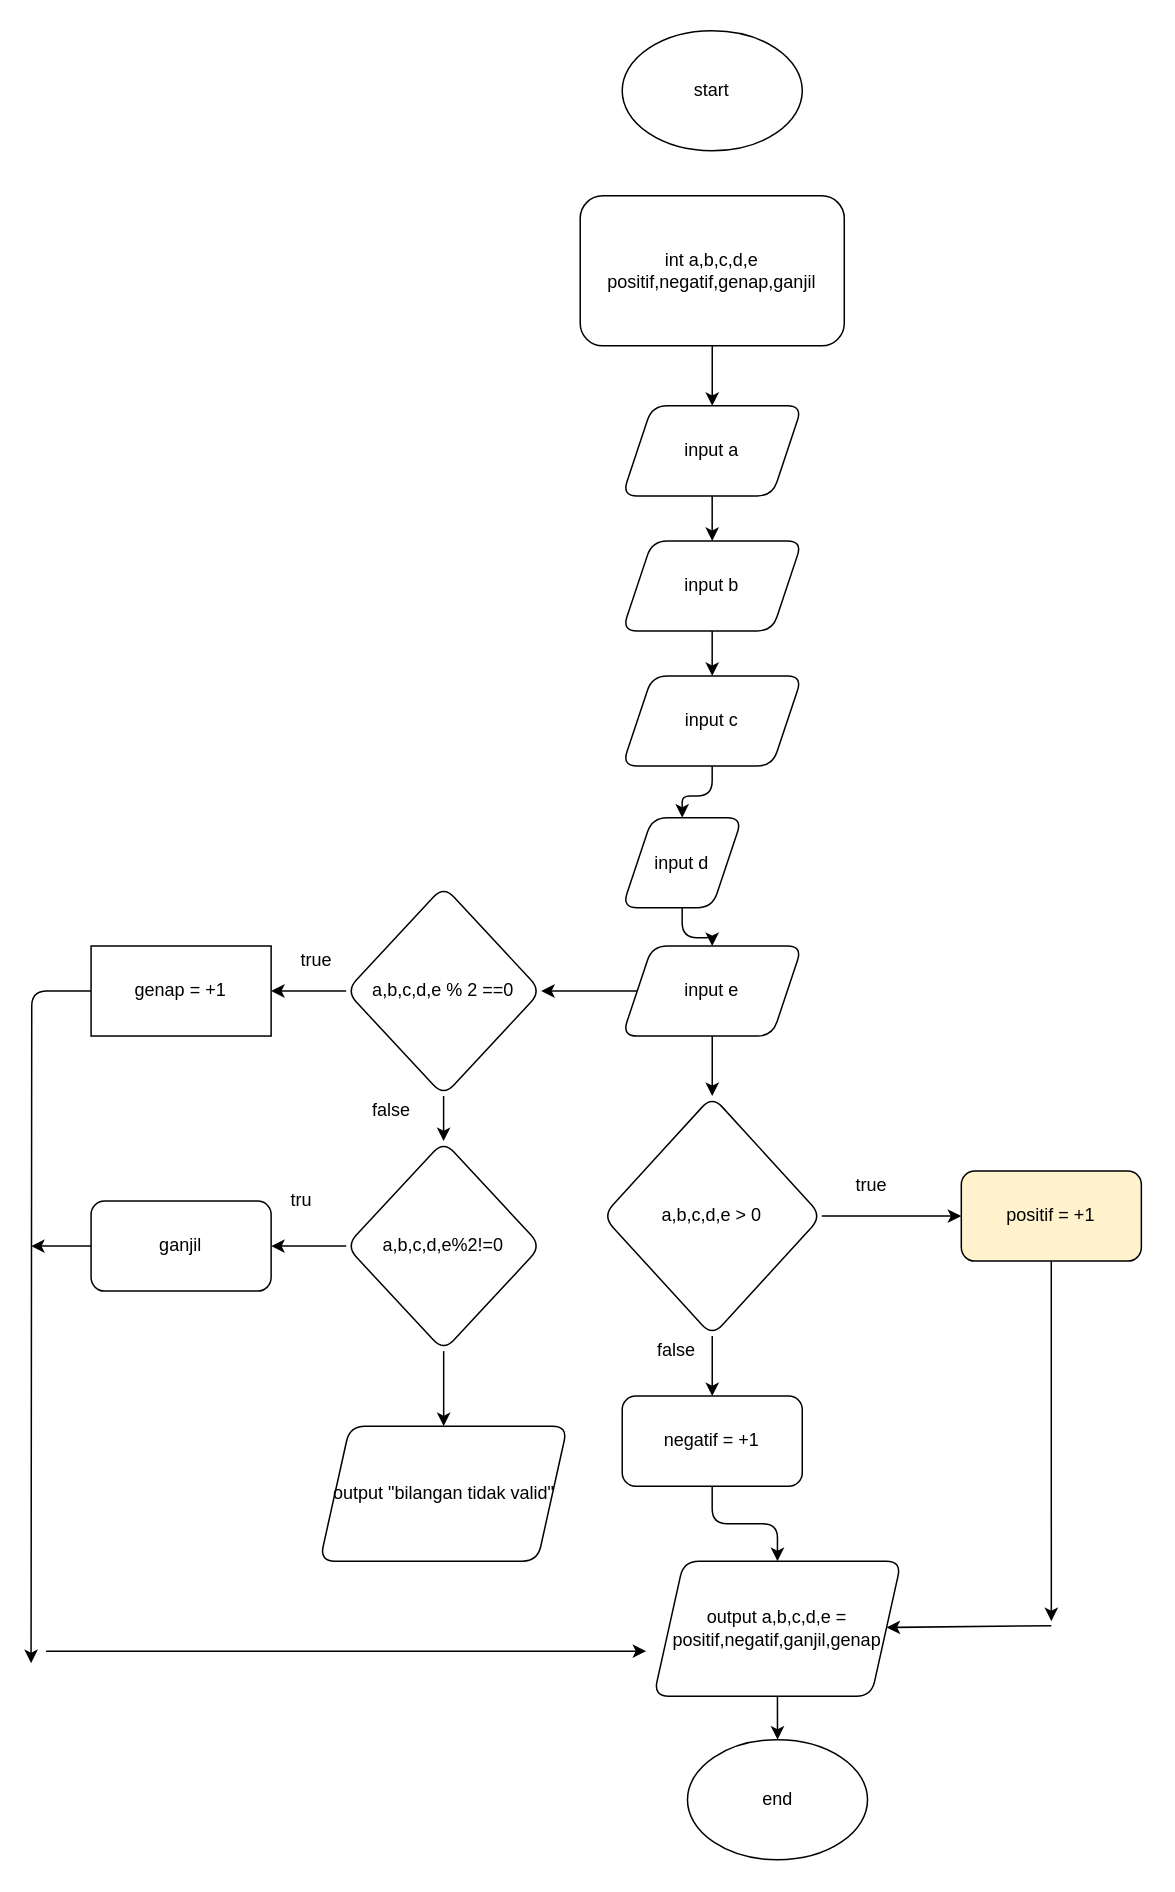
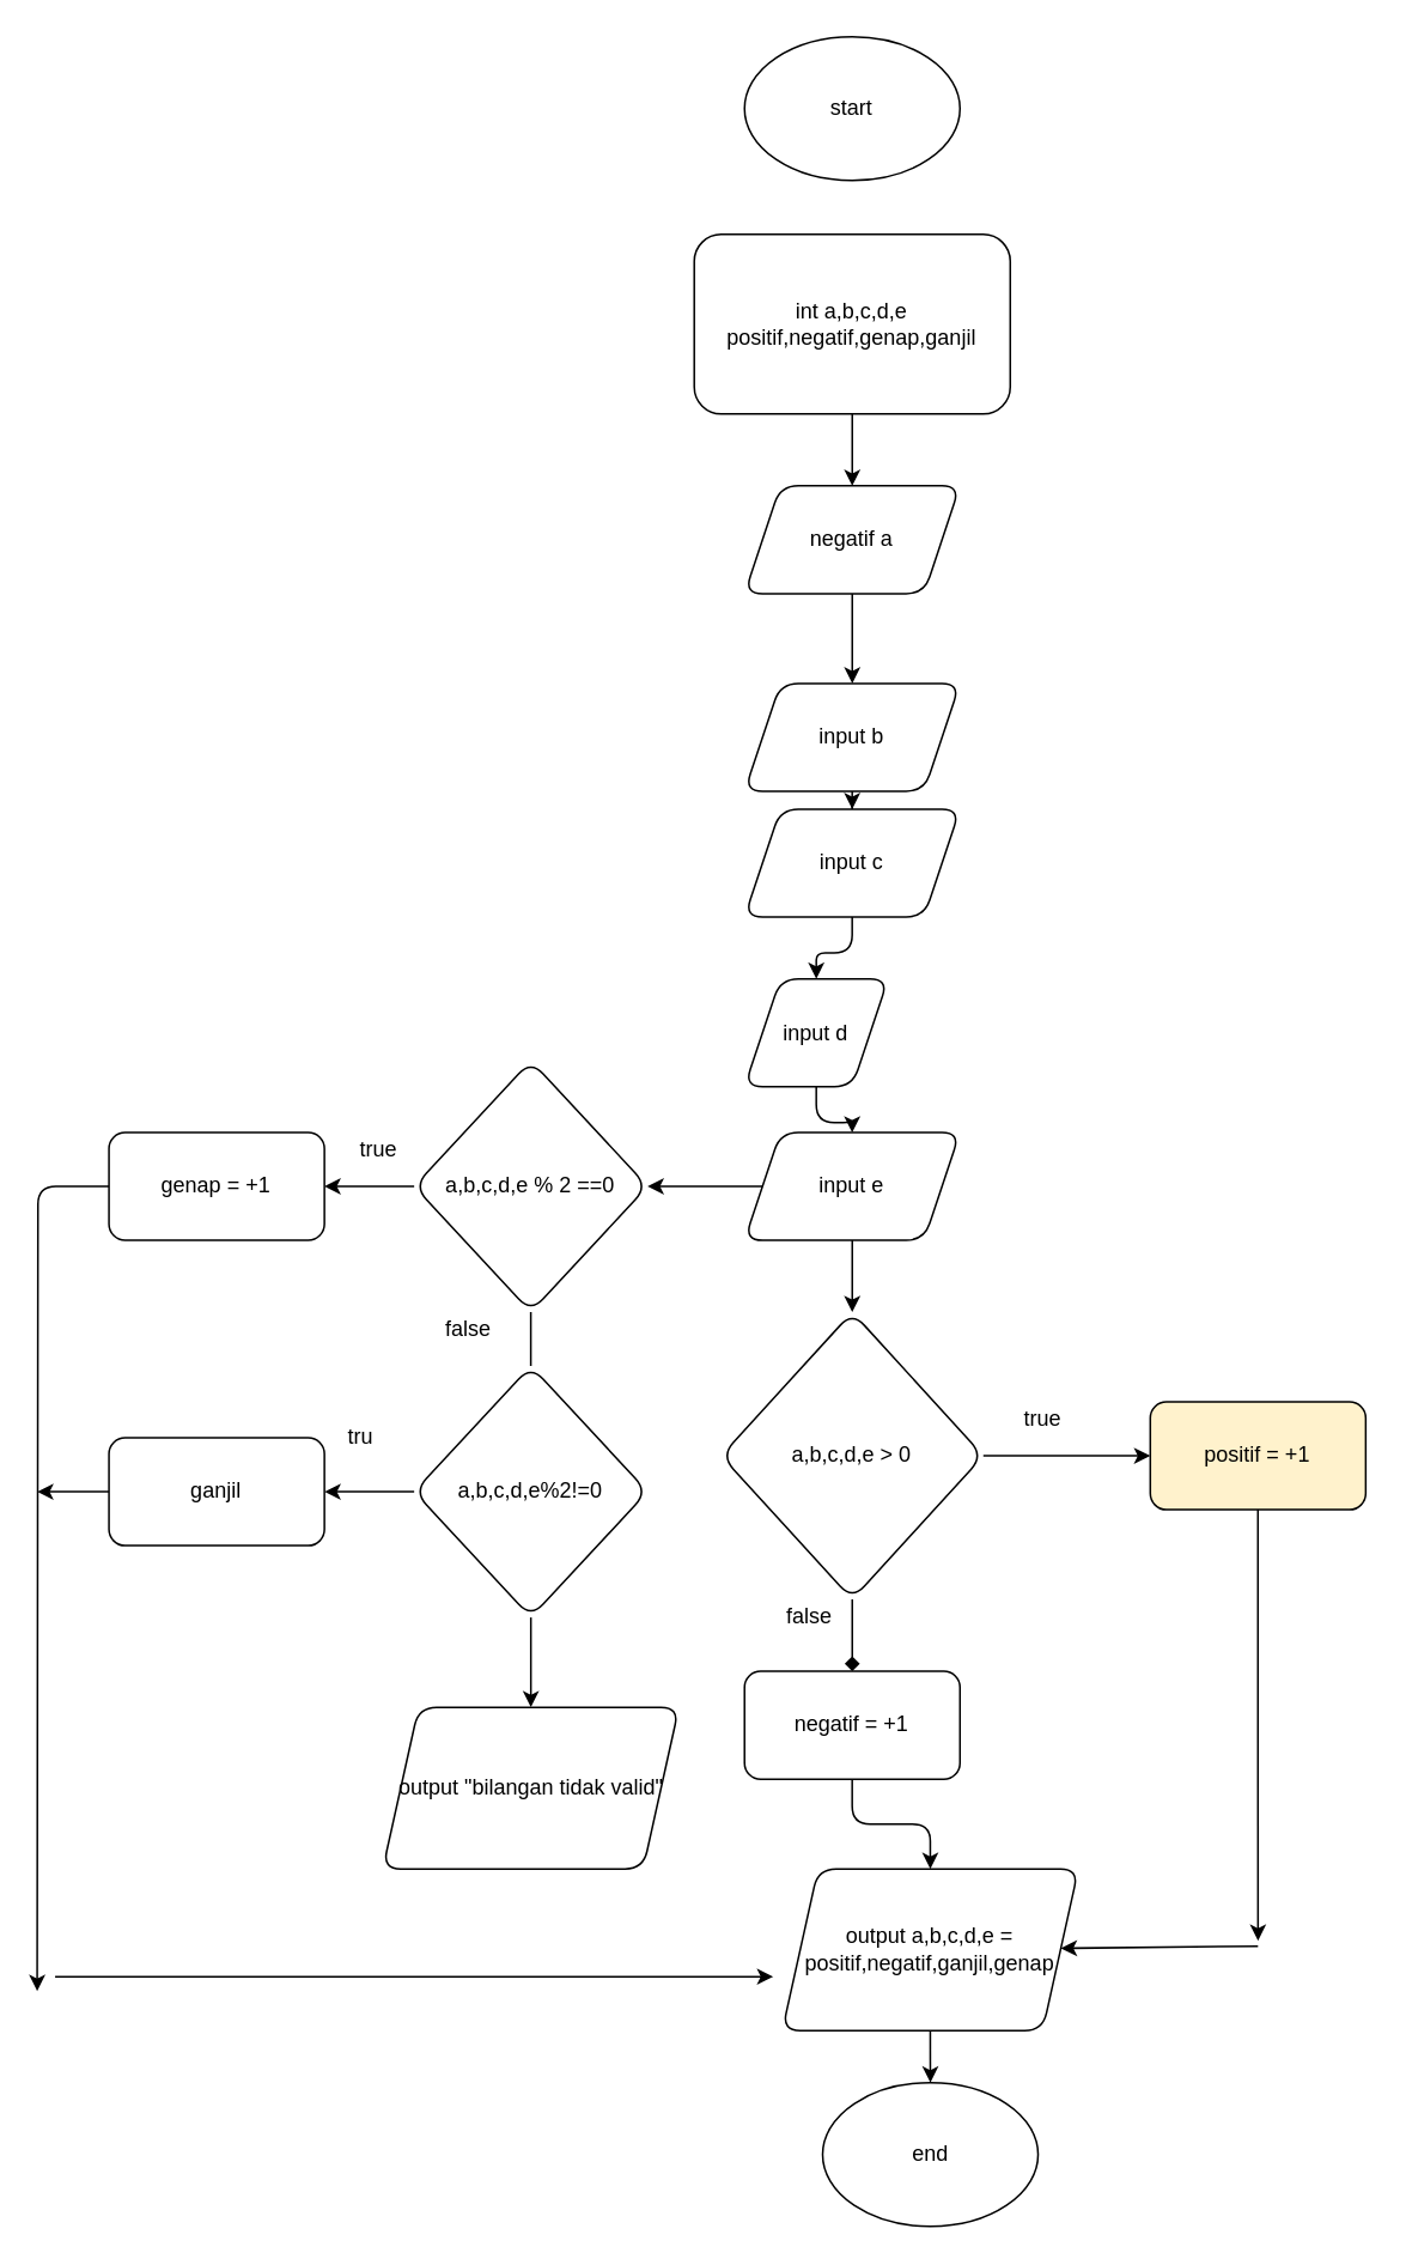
  <mxCell id="0" />
  <mxCell id="1" parent="0" />
  <mxCell id="2" value="start" style="ellipse;whiteSpace=wrap;html=1;rounded=1;" vertex="1" parent="1"><mxGeometry x="414.14" y="20" width="120" height="80" as="geometry" /></mxCell>
  <mxCell id="3" value="" style="edgeStyle=orthogonalEdgeStyle;orthogonalLoop=1;jettySize=auto;html=1;" edge="1" parent="1" source="4" target="6"><mxGeometry relative="1" as="geometry" /></mxCell>
  <mxCell id="4" value="int a,b,c,d,e&lt;br&gt;positif,negatif,genap,ganjil" style="whiteSpace=wrap;html=1;rounded=1;" vertex="1" parent="1"><mxGeometry x="386.14" y="130" width="176" height="100" as="geometry" /></mxCell>
  <mxCell id="5" value="" style="edgeStyle=orthogonalEdgeStyle;orthogonalLoop=1;jettySize=auto;html=1;" edge="1" parent="1" source="6" target="8"><mxGeometry relative="1" as="geometry" /></mxCell>
- <mxCell id="6" value="input a" style="shape=parallelogram;perimeter=parallelogramPerimeter;whiteSpace=wrap;html=1;fixedSize=1;rounded=1;" vertex="1" parent="1"><mxGeometry x="414.14" y="270" width="120" height="60" as="geometry" /></mxCell>
+ <mxCell id="6" value="negatif a" style="shape=parallelogram;perimeter=parallelogramPerimeter;whiteSpace=wrap;html=1;fixedSize=1;rounded=1;" vertex="1" parent="1"><mxGeometry x="414.14" y="270" width="120" height="60" as="geometry" /></mxCell>
  <mxCell id="7" value="" style="edgeStyle=orthogonalEdgeStyle;orthogonalLoop=1;jettySize=auto;html=1;" edge="1" parent="1" source="8" target="10"><mxGeometry relative="1" as="geometry" /></mxCell>
- <mxCell id="8" value="input b" style="shape=parallelogram;perimeter=parallelogramPerimeter;whiteSpace=wrap;html=1;fixedSize=1;rounded=1;" vertex="1" parent="1"><mxGeometry x="414.14" y="360" width="120" height="60" as="geometry" /></mxCell>
+ <mxCell id="8" value="input b" style="shape=parallelogram;perimeter=parallelogramPerimeter;whiteSpace=wrap;html=1;fixedSize=1;rounded=1;" vertex="1" parent="1"><mxGeometry x="414.14" y="380" width="120" height="60" as="geometry" /></mxCell>
  <mxCell id="9" value="" style="edgeStyle=orthogonalEdgeStyle;orthogonalLoop=1;jettySize=auto;html=1;" edge="1" parent="1" source="10" target="12"><mxGeometry relative="1" as="geometry" /></mxCell>
  <mxCell id="10" value="input c" style="shape=parallelogram;perimeter=parallelogramPerimeter;whiteSpace=wrap;html=1;fixedSize=1;rounded=1;" vertex="1" parent="1"><mxGeometry x="414.14" y="450" width="120" height="60" as="geometry" /></mxCell>
  <mxCell id="11" value="" style="edgeStyle=orthogonalEdgeStyle;orthogonalLoop=1;jettySize=auto;html=1;" edge="1" parent="1" source="12" target="15"><mxGeometry relative="1" as="geometry" /></mxCell>
  <mxCell id="12" value="input d" style="shape=parallelogram;perimeter=parallelogramPerimeter;whiteSpace=wrap;html=1;fixedSize=1;rounded=1;" vertex="1" parent="1"><mxGeometry x="414.14" y="544.5" width="80" height="60" as="geometry" /></mxCell>
  <mxCell id="13" value="" style="edgeStyle=orthogonalEdgeStyle;orthogonalLoop=1;jettySize=auto;html=1;" edge="1" parent="1" source="15" target="18"><mxGeometry relative="1" as="geometry" /></mxCell>
  <mxCell id="14" value="" style="edgeStyle=orthogonalEdgeStyle;orthogonalLoop=1;jettySize=auto;html=1;" edge="1" parent="1" source="15" target="32"><mxGeometry relative="1" as="geometry" /></mxCell>
  <mxCell id="15" value="input e" style="shape=parallelogram;perimeter=parallelogramPerimeter;whiteSpace=wrap;html=1;fixedSize=1;rounded=1;" vertex="1" parent="1"><mxGeometry x="414.14" y="630" width="120" height="60" as="geometry" /></mxCell>
  <mxCell id="16" value="" style="edgeStyle=orthogonalEdgeStyle;orthogonalLoop=1;jettySize=auto;html=1;" edge="1" parent="1" source="18" target="20"><mxGeometry relative="1" as="geometry" /></mxCell>
- <mxCell id="17" value="" style="edgeStyle=orthogonalEdgeStyle;orthogonalLoop=1;jettySize=auto;html=1;" edge="1" parent="1" source="18" target="24"><mxGeometry relative="1" as="geometry" /></mxCell>
+ <mxCell id="17" value="" style="edgeStyle=orthogonalEdgeStyle;orthogonalLoop=1;jettySize=auto;html=1;endArrow=none;" edge="1" parent="1" source="18" target="24"><mxGeometry relative="1" as="geometry" /></mxCell>
  <mxCell id="18" value="a,b,c,d,e % 2 ==0" style="rhombus;whiteSpace=wrap;html=1;rounded=1;" vertex="1" parent="1"><mxGeometry x="230.14" y="590" width="130" height="140" as="geometry" /></mxCell>
  <mxCell id="19" style="edgeStyle=orthogonalEdgeStyle;orthogonalLoop=1;jettySize=auto;html=1;" edge="1" parent="1" source="20"><mxGeometry relative="1" as="geometry"><mxPoint x="20.14" y="1108" as="targetPoint" /></mxGeometry></mxCell>
- <mxCell id="20" value="genap = +1" style="whiteSpace=wrap;html=1;rounded=0;" vertex="1" parent="1"><mxGeometry x="60.14" y="630" width="120" height="60" as="geometry" /></mxCell>
+ <mxCell id="20" value="genap = +1" style="whiteSpace=wrap;html=1;rounded=1;" vertex="1" parent="1"><mxGeometry x="60.14" y="630" width="120" height="60" as="geometry" /></mxCell>
  <mxCell id="21" value="true" style="text;html=1;align=center;verticalAlign=middle;resizable=0;points=[];autosize=1;rounded=1;" vertex="1" parent="1"><mxGeometry x="190.14" y="630" width="40" height="20" as="geometry" /></mxCell>
  <mxCell id="22" value="" style="edgeStyle=orthogonalEdgeStyle;orthogonalLoop=1;jettySize=auto;html=1;" edge="1" parent="1" source="24" target="27"><mxGeometry relative="1" as="geometry" /></mxCell>
  <mxCell id="23" value="" style="edgeStyle=orthogonalEdgeStyle;orthogonalLoop=1;jettySize=auto;html=1;" edge="1" parent="1" source="24" target="29"><mxGeometry relative="1" as="geometry" /></mxCell>
  <mxCell id="24" value="a,b,c,d,e%2!=0" style="rhombus;whiteSpace=wrap;html=1;rounded=1;" vertex="1" parent="1"><mxGeometry x="230.14" y="760" width="130" height="140" as="geometry" /></mxCell>
  <mxCell id="25" value="false" style="text;html=1;align=center;verticalAlign=middle;resizable=0;points=[];autosize=1;rounded=1;" vertex="1" parent="1"><mxGeometry x="240.14" y="730" width="40" height="20" as="geometry" /></mxCell>
  <mxCell id="26" style="edgeStyle=orthogonalEdgeStyle;orthogonalLoop=1;jettySize=auto;html=1;" edge="1" parent="1" source="27"><mxGeometry relative="1" as="geometry"><mxPoint x="20.14" y="830" as="targetPoint" /></mxGeometry></mxCell>
  <mxCell id="27" value="ganjil" style="whiteSpace=wrap;html=1;rounded=1;" vertex="1" parent="1"><mxGeometry x="60.14" y="800" width="120" height="60" as="geometry" /></mxCell>
  <mxCell id="28" value="tru" style="text;html=1;align=center;verticalAlign=middle;resizable=0;points=[];autosize=1;rounded=1;" vertex="1" parent="1"><mxGeometry x="185.14" y="790" width="30" height="20" as="geometry" /></mxCell>
  <mxCell id="29" value="output &quot;bilangan tidak valid&quot;" style="shape=parallelogram;perimeter=parallelogramPerimeter;whiteSpace=wrap;html=1;fixedSize=1;rounded=1;" vertex="1" parent="1"><mxGeometry x="212.64" y="950" width="165" height="90" as="geometry" /></mxCell>
  <mxCell id="30" value="" style="edgeStyle=orthogonalEdgeStyle;orthogonalLoop=1;jettySize=auto;html=1;" edge="1" parent="1" source="32" target="34"><mxGeometry relative="1" as="geometry" /></mxCell>
- <mxCell id="31" value="" style="edgeStyle=orthogonalEdgeStyle;orthogonalLoop=1;jettySize=auto;html=1;" edge="1" parent="1" source="32" target="37"><mxGeometry relative="1" as="geometry" /></mxCell>
+ <mxCell id="31" value="" style="edgeStyle=orthogonalEdgeStyle;orthogonalLoop=1;jettySize=auto;html=1;endArrow=diamond;" edge="1" parent="1" source="32" target="37"><mxGeometry relative="1" as="geometry" /></mxCell>
  <mxCell id="32" value="a,b,c,d,e &amp;gt; 0" style="rhombus;whiteSpace=wrap;html=1;rounded=1;" vertex="1" parent="1"><mxGeometry x="401.14" y="730" width="146" height="160" as="geometry" /></mxCell>
  <mxCell id="33" style="edgeStyle=orthogonalEdgeStyle;orthogonalLoop=1;jettySize=auto;html=1;" edge="1" parent="1" source="34"><mxGeometry relative="1" as="geometry"><mxPoint x="700.14" y="1080" as="targetPoint" /></mxGeometry></mxCell>
  <mxCell id="34" value="positif = +1" style="whiteSpace=wrap;html=1;rounded=1;fillColor=#fff2cc;" vertex="1" parent="1"><mxGeometry x="640.14" y="780" width="120" height="60" as="geometry" /></mxCell>
  <mxCell id="35" value="true" style="text;html=1;align=center;verticalAlign=middle;resizable=0;points=[];autosize=1;rounded=1;" vertex="1" parent="1"><mxGeometry x="560.14" y="780" width="40" height="20" as="geometry" /></mxCell>
  <mxCell id="36" style="edgeStyle=orthogonalEdgeStyle;orthogonalLoop=1;jettySize=auto;html=1;" edge="1" parent="1" source="37" target="39"><mxGeometry relative="1" as="geometry" /></mxCell>
  <mxCell id="37" value="negatif = +1" style="whiteSpace=wrap;html=1;rounded=1;" vertex="1" parent="1"><mxGeometry x="414.14" y="930" width="120" height="60" as="geometry" /></mxCell>
  <mxCell id="38" value="" style="edgeStyle=orthogonalEdgeStyle;orthogonalLoop=1;jettySize=auto;html=1;" edge="1" parent="1" source="39" target="42"><mxGeometry relative="1" as="geometry" /></mxCell>
  <mxCell id="39" value="output a,b,c,d,e = positif,negatif,ganjil,genap" style="shape=parallelogram;perimeter=parallelogramPerimeter;whiteSpace=wrap;html=1;fixedSize=1;rounded=1;" vertex="1" parent="1"><mxGeometry x="435.14" y="1040" width="165" height="90" as="geometry" /></mxCell>
  <mxCell id="40" value="" style="endArrow=classic;html=1;" edge="1" parent="1"><mxGeometry width="50" height="50" relative="1" as="geometry"><mxPoint x="30.14" y="1100" as="sourcePoint" /><mxPoint x="430.14" y="1100" as="targetPoint" /></mxGeometry></mxCell>
  <mxCell id="41" value="" style="endArrow=classic;html=1;" edge="1" parent="1" target="39"><mxGeometry width="50" height="50" relative="1" as="geometry"><mxPoint x="700.14" y="1083" as="sourcePoint" /><mxPoint x="700.14" y="1040" as="targetPoint" /></mxGeometry></mxCell>
  <mxCell id="42" value="end" style="ellipse;whiteSpace=wrap;html=1;rounded=1;" vertex="1" parent="1"><mxGeometry x="457.64" y="1159" width="120" height="80" as="geometry" /></mxCell>
  <mxCell id="43" value="false" style="text;html=1;align=center;verticalAlign=middle;resizable=0;points=[];autosize=1;" vertex="1" parent="1"><mxGeometry x="430" y="890" width="40" height="20" as="geometry" /></mxCell>
